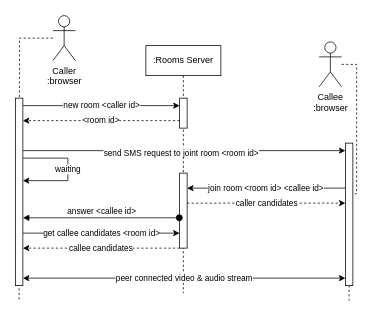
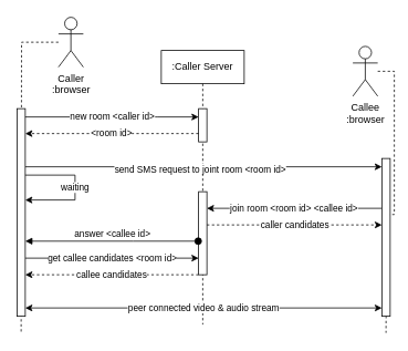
  <mxCell id="0" />
  <mxCell id="1" parent="0" />
  <mxCell id="2" style="edgeStyle=orthogonalEdgeStyle;rounded=0;orthogonalLoop=1;jettySize=auto;html=1;dashed=1;endArrow=none;endFill=0;" edge="1" parent="1" source="3"><mxGeometry relative="1" as="geometry"><mxPoint x="25" y="400" as="targetPoint" /></mxGeometry></mxCell>
  <mxCell id="3" value="Caller&lt;br&gt;:browser" style="shape=umlActor;verticalLabelPosition=bottom;verticalAlign=top;html=1;outlineConnect=0;" vertex="1" parent="1"><mxGeometry x="70" y="20" width="30" height="60" as="geometry" /></mxCell>
- <mxCell id="4" value=":Rooms Server" style="shape=umlLifeline;perimeter=lifelinePerimeter;whiteSpace=wrap;html=1;container=1;dropTarget=0;collapsible=0;recursiveResize=0;outlineConnect=0;portConstraint=eastwest;newEdgeStyle={&quot;curved&quot;:0,&quot;rounded&quot;:0};" vertex="1" parent="1"><mxGeometry x="194" y="60" width="100" height="330" as="geometry" /></mxCell>
+ <mxCell id="4" value=":Caller Server" style="shape=umlLifeline;perimeter=lifelinePerimeter;whiteSpace=wrap;html=1;container=1;dropTarget=0;collapsible=0;recursiveResize=0;outlineConnect=0;portConstraint=eastwest;newEdgeStyle={&quot;curved&quot;:0,&quot;rounded&quot;:0};" vertex="1" parent="1"><mxGeometry x="194" y="60" width="100" height="330" as="geometry" /></mxCell>
  <mxCell id="5" value="" style="html=1;points=[[0,0,0,0,5],[0,1,0,0,-5],[1,0,0,0,5],[1,1,0,0,-5]];perimeter=orthogonalPerimeter;outlineConnect=0;targetShapes=umlLifeline;portConstraint=eastwest;newEdgeStyle={&quot;curved&quot;:0,&quot;rounded&quot;:0};" vertex="1" parent="4"><mxGeometry x="45" y="70" width="10" height="40" as="geometry" /></mxCell>
  <mxCell id="6" value="" style="html=1;points=[[0,0,0,0,5],[0,1,0,0,-5],[1,0,0,0,5],[1,1,0,0,-5]];perimeter=orthogonalPerimeter;outlineConnect=0;targetShapes=umlLifeline;portConstraint=eastwest;newEdgeStyle={&quot;curved&quot;:0,&quot;rounded&quot;:0};" vertex="1" parent="4"><mxGeometry x="45" y="170" width="10" height="100" as="geometry" /></mxCell>
  <mxCell id="7" style="edgeStyle=orthogonalEdgeStyle;rounded=0;orthogonalLoop=1;jettySize=auto;html=1;startArrow=none;startFill=0;dashed=1;endArrow=none;endFill=0;" edge="1" parent="1" source="8"><mxGeometry relative="1" as="geometry"><mxPoint x="465" y="400" as="targetPoint" /></mxGeometry></mxCell>
  <mxCell id="8" value="Callee&lt;br style=&quot;border-color: var(--border-color);&quot;&gt;:browser" style="shape=umlActor;verticalLabelPosition=bottom;verticalAlign=top;html=1;outlineConnect=0;" vertex="1" parent="1"><mxGeometry x="425" y="55" width="30" height="60" as="geometry" /></mxCell>
  <mxCell id="9" style="edgeStyle=orthogonalEdgeStyle;rounded=0;orthogonalLoop=1;jettySize=auto;html=1;curved=0;" edge="1" parent="1" source="13" target="17"><mxGeometry relative="1" as="geometry"><Array as="points"><mxPoint x="250" y="200" /><mxPoint x="250" y="200" /></Array></mxGeometry></mxCell>
  <mxCell id="10" value="send SMS request to joint room &amp;lt;room id&amp;gt;" style="edgeLabel;html=1;align=center;verticalAlign=middle;resizable=0;points=[];" vertex="1" connectable="0" parent="9"><mxGeometry x="-0.136" y="-2" relative="1" as="geometry"><mxPoint x="24" as="offset" /></mxGeometry></mxCell>
  <mxCell id="11" value="peer connected video &amp;amp; audio stream" style="edgeStyle=orthogonalEdgeStyle;rounded=0;orthogonalLoop=1;jettySize=auto;html=1;curved=0;startArrow=classic;startFill=1;" edge="1" parent="1" source="13" target="17"><mxGeometry relative="1" as="geometry"><Array as="points"><mxPoint x="320" y="370" /><mxPoint x="320" y="370" /></Array></mxGeometry></mxCell>
  <mxCell id="12" value="get callee candidates &amp;lt;room id&amp;gt;" style="edgeStyle=orthogonalEdgeStyle;rounded=0;orthogonalLoop=1;jettySize=auto;html=1;curved=0;" edge="1" parent="1" source="13" target="6"><mxGeometry relative="1" as="geometry"><Array as="points"><mxPoint x="130" y="310" /><mxPoint x="130" y="310" /></Array></mxGeometry></mxCell>
  <mxCell id="13" value="" style="html=1;points=[[0,0,0,0,5],[0,1,0,0,-5],[1,0,0,0,5],[1,1,0,0,-5]];perimeter=orthogonalPerimeter;outlineConnect=0;targetShapes=umlLifeline;portConstraint=eastwest;newEdgeStyle={&quot;curved&quot;:0,&quot;rounded&quot;:0};" vertex="1" parent="1"><mxGeometry x="20" y="130" width="10" height="250" as="geometry" /></mxCell>
  <mxCell id="14" value="new room &amp;lt;caller id&amp;gt;" style="edgeStyle=orthogonalEdgeStyle;rounded=0;orthogonalLoop=1;jettySize=auto;html=1;curved=0;" edge="1" parent="1" source="13" target="5"><mxGeometry relative="1" as="geometry"><Array as="points"><mxPoint x="190" y="140" /><mxPoint x="190" y="140" /></Array></mxGeometry></mxCell>
  <mxCell id="15" value="&amp;lt;room id&amp;gt;" style="edgeStyle=orthogonalEdgeStyle;rounded=0;orthogonalLoop=1;jettySize=auto;html=1;curved=0;dashed=1;" edge="1" parent="1" source="5" target="13"><mxGeometry relative="1" as="geometry"><Array as="points"><mxPoint x="140" y="160" /><mxPoint x="140" y="160" /></Array></mxGeometry></mxCell>
  <mxCell id="16" value="join room &amp;lt;room id&amp;gt; &amp;lt;callee id&amp;gt;" style="edgeStyle=orthogonalEdgeStyle;rounded=0;orthogonalLoop=1;jettySize=auto;html=1;curved=0;" edge="1" parent="1" source="17" target="6"><mxGeometry relative="1" as="geometry"><Array as="points"><mxPoint x="310" y="250" /><mxPoint x="310" y="250" /></Array></mxGeometry></mxCell>
  <mxCell id="17" value="" style="html=1;points=[[0,0,0,0,5],[0,1,0,0,-5],[1,0,0,0,5],[1,1,0,0,-5]];perimeter=orthogonalPerimeter;outlineConnect=0;targetShapes=umlLifeline;portConstraint=eastwest;newEdgeStyle={&quot;curved&quot;:0,&quot;rounded&quot;:0};" vertex="1" parent="1"><mxGeometry x="460" y="190" width="10" height="190" as="geometry" /></mxCell>
  <mxCell id="18" value="waiting" style="edgeStyle=orthogonalEdgeStyle;rounded=0;orthogonalLoop=1;jettySize=auto;html=1;curved=0;" edge="1" parent="1" source="13" target="13"><mxGeometry relative="1" as="geometry"><Array as="points"><mxPoint x="90" y="210" /><mxPoint x="90" y="240" /></Array></mxGeometry></mxCell>
  <mxCell id="19" value="answer &amp;lt;callee id&amp;gt;" style="html=1;verticalAlign=bottom;startArrow=oval;startFill=1;endArrow=block;startSize=8;curved=0;rounded=0;" edge="1" parent="1" target="13"><mxGeometry width="60" relative="1" as="geometry"><mxPoint x="238.5" y="289.58" as="sourcePoint" /><mxPoint x="30" y="289.58" as="targetPoint" /><Array as="points"><mxPoint x="160" y="289.58" /></Array></mxGeometry></mxCell>
  <mxCell id="20" value="caller candidates" style="edgeStyle=orthogonalEdgeStyle;rounded=0;orthogonalLoop=1;jettySize=auto;html=1;curved=0;dashed=1;" edge="1" parent="1" source="6" target="17"><mxGeometry relative="1" as="geometry"><Array as="points"><mxPoint x="310" y="270" /><mxPoint x="310" y="270" /></Array></mxGeometry></mxCell>
  <mxCell id="21" value="callee candidates" style="edgeStyle=orthogonalEdgeStyle;rounded=0;orthogonalLoop=1;jettySize=auto;html=1;curved=0;dashed=1;" edge="1" parent="1" source="6" target="13"><mxGeometry relative="1" as="geometry"><Array as="points"><mxPoint x="180" y="330" /><mxPoint x="180" y="330" /></Array></mxGeometry></mxCell>
